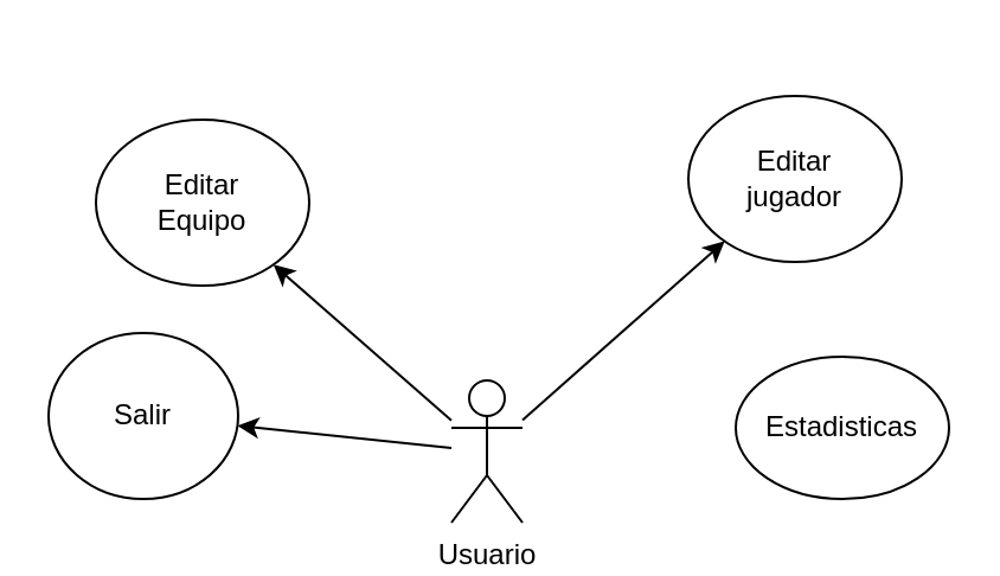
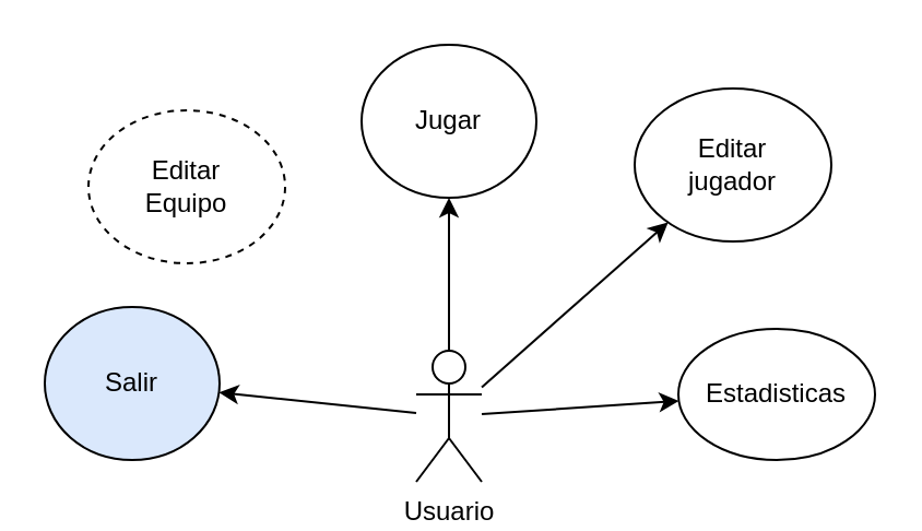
  <mxCell id="0" />
  <mxCell id="1" parent="0" />
  <mxCell id="2" value="Usuario" style="shape=umlActor;verticalLabelPosition=bottom;verticalAlign=top;html=1;outlineConnect=0;align=center;horizontal=1;" parent="1" vertex="1"><mxGeometry x="190" y="160" width="30" height="60" as="geometry" /></mxCell>
- <mxCell id="4" value="Editar&lt;br&gt;Equipo" style="ellipse;whiteSpace=wrap;html=1;" parent="1" vertex="1"><mxGeometry x="40" y="50" width="90" height="70" as="geometry" /></mxCell>
+ <mxCell id="3" value="Jugar" style="ellipse;whiteSpace=wrap;html=1;" parent="1" vertex="1"><mxGeometry x="165" y="20" width="80" height="70" as="geometry" /></mxCell>
+ <mxCell id="4" value="Editar&lt;br&gt;Equipo" style="ellipse;whiteSpace=wrap;html=1;dashed=1;" parent="1" vertex="1"><mxGeometry x="40" y="50" width="90" height="70" as="geometry" /></mxCell>
  <mxCell id="5" value="Editar &lt;br&gt;jugador" style="ellipse;whiteSpace=wrap;html=1;" parent="1" vertex="1"><mxGeometry x="290" y="40" width="90" height="70" as="geometry" /></mxCell>
  <mxCell id="6" value="Estadisticas" style="ellipse;whiteSpace=wrap;html=1;" parent="1" vertex="1"><mxGeometry x="310" y="150" width="90" height="60" as="geometry" /></mxCell>
  <mxCell id="7" value="" style="endArrow=classic;html=1;rounded=0;" parent="1" source="2" target="5" edge="1"><mxGeometry width="50" height="50" relative="1" as="geometry"><mxPoint x="210" y="290" as="sourcePoint" /><mxPoint x="260" y="240" as="targetPoint" /></mxGeometry></mxCell>
- <mxCell id="9" value="" style="endArrow=classic;html=1;rounded=0;" parent="1" source="2" target="4" edge="1"><mxGeometry width="50" height="50" relative="1" as="geometry"><mxPoint x="210" y="290" as="sourcePoint" /><mxPoint x="260" y="240" as="targetPoint" /></mxGeometry></mxCell>
- <mxCell id="10" value="Salir" style="ellipse;whiteSpace=wrap;html=1;" vertex="1" parent="1"><mxGeometry x="20" y="140" width="80" height="70" as="geometry" /></mxCell>
+ <mxCell id="8" value="" style="endArrow=classic;html=1;rounded=0;" parent="1" source="2" target="3" edge="1"><mxGeometry width="50" height="50" relative="1" as="geometry"><mxPoint x="210" y="290" as="sourcePoint" /><mxPoint x="260" y="240" as="targetPoint" /></mxGeometry></mxCell>
+ <mxCell id="9" value="" style="endArrow=classic;html=1;rounded=0;" parent="1" source="2" target="6" edge="1"><mxGeometry width="50" height="50" relative="1" as="geometry"><mxPoint x="210" y="290" as="sourcePoint" /><mxPoint x="260" y="240" as="targetPoint" /></mxGeometry></mxCell>
+ <mxCell id="10" value="Salir" style="ellipse;whiteSpace=wrap;html=1;fillColor=#dae8fc;" vertex="1" parent="1"><mxGeometry x="20" y="140" width="80" height="70" as="geometry" /></mxCell>
  <mxCell id="11" value="" style="endArrow=classic;html=1;rounded=0;" edge="1" parent="1" source="2" target="10"><mxGeometry width="50" height="50" relative="1" as="geometry"><mxPoint x="210" y="290" as="sourcePoint" /><mxPoint x="260" y="240" as="targetPoint" /></mxGeometry></mxCell>
